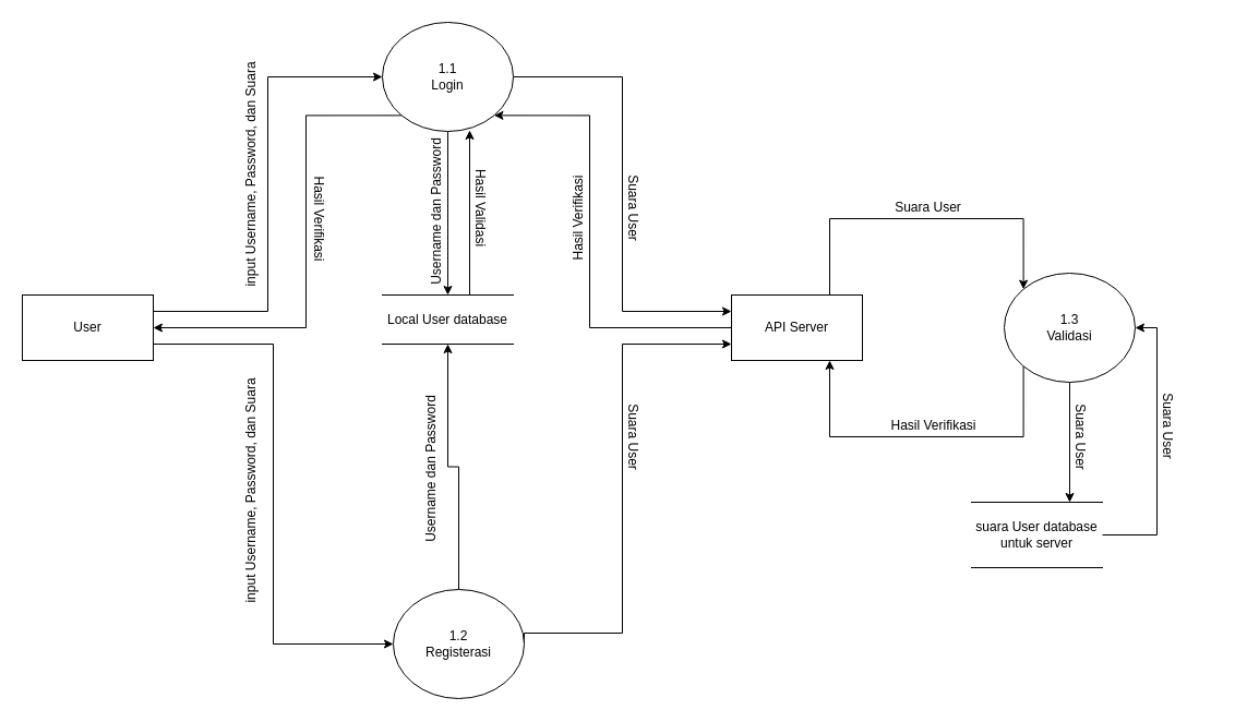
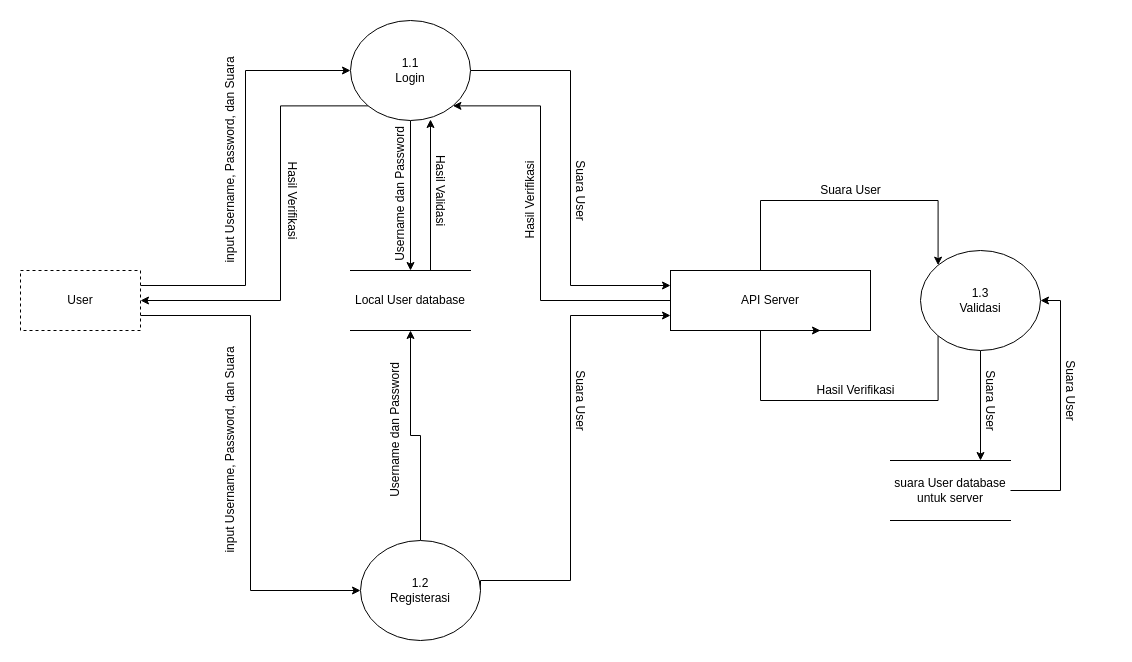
  <mxCell id="0" />
  <mxCell id="1" parent="0" />
  <mxCell id="2" style="edgeStyle=orthogonalEdgeStyle;rounded=0;orthogonalLoop=1;jettySize=auto;html=1;entryX=0;entryY=0.5;entryDx=0;entryDy=0;exitX=1;exitY=0.25;exitDx=0;exitDy=0;" parent="1" source="4" target="8" edge="1"><mxGeometry relative="1" as="geometry" /></mxCell>
  <mxCell id="3" style="edgeStyle=orthogonalEdgeStyle;rounded=0;orthogonalLoop=1;jettySize=auto;html=1;entryX=0;entryY=0.5;entryDx=0;entryDy=0;exitX=1;exitY=0.75;exitDx=0;exitDy=0;" parent="1" source="4" target="11" edge="1"><mxGeometry relative="1" as="geometry" /></mxCell>
- <mxCell id="4" value="User" style="rounded=0;whiteSpace=wrap;html=1;" parent="1" vertex="1"><mxGeometry x="20" y="270" width="120" height="60" as="geometry" /></mxCell>
+ <mxCell id="4" value="User" style="rounded=0;whiteSpace=wrap;html=1;dashed=1;" parent="1" vertex="1"><mxGeometry x="20" y="270" width="120" height="60" as="geometry" /></mxCell>
  <mxCell id="5" style="edgeStyle=orthogonalEdgeStyle;rounded=0;orthogonalLoop=1;jettySize=auto;html=1;entryX=0;entryY=0.25;entryDx=0;entryDy=0;" parent="1" source="8" target="14" edge="1"><mxGeometry relative="1" as="geometry"><Array as="points"><mxPoint x="570" y="70" /><mxPoint x="570" y="285" /></Array></mxGeometry></mxCell>
  <mxCell id="6" style="edgeStyle=orthogonalEdgeStyle;rounded=0;orthogonalLoop=1;jettySize=auto;html=1;exitX=0;exitY=1;exitDx=0;exitDy=0;entryX=1;entryY=0.5;entryDx=0;entryDy=0;" edge="1" parent="1" source="8" target="4"><mxGeometry relative="1" as="geometry"><Array as="points"><mxPoint x="280" y="105" /><mxPoint x="280" y="300" /></Array></mxGeometry></mxCell>
  <mxCell id="7" style="edgeStyle=orthogonalEdgeStyle;rounded=0;orthogonalLoop=1;jettySize=auto;html=1;entryX=0.5;entryY=0;entryDx=0;entryDy=0;" edge="1" parent="1" source="8" target="19"><mxGeometry relative="1" as="geometry" /></mxCell>
  <mxCell id="8" value="1.1&lt;br&gt;Login" style="ellipse;whiteSpace=wrap;html=1;" parent="1" vertex="1"><mxGeometry x="350" y="20" width="120" height="100" as="geometry" /></mxCell>
  <mxCell id="9" style="edgeStyle=orthogonalEdgeStyle;rounded=0;orthogonalLoop=1;jettySize=auto;html=1;entryX=0;entryY=0.75;entryDx=0;entryDy=0;exitX=1;exitY=0.5;exitDx=0;exitDy=0;" parent="1" source="11" target="14" edge="1"><mxGeometry relative="1" as="geometry"><Array as="points"><mxPoint x="570" y="580" /><mxPoint x="570" y="315" /></Array></mxGeometry></mxCell>
  <mxCell id="10" style="edgeStyle=orthogonalEdgeStyle;rounded=0;orthogonalLoop=1;jettySize=auto;html=1;entryX=0.5;entryY=1;entryDx=0;entryDy=0;" edge="1" parent="1" source="11" target="19"><mxGeometry relative="1" as="geometry"><Array as="points" /></mxGeometry></mxCell>
  <mxCell id="11" value="1.2&lt;br&gt;Registerasi" style="ellipse;whiteSpace=wrap;html=1;" parent="1" vertex="1"><mxGeometry x="360" y="540" width="120" height="100" as="geometry" /></mxCell>
  <mxCell id="12" style="edgeStyle=orthogonalEdgeStyle;rounded=0;orthogonalLoop=1;jettySize=auto;html=1;entryX=0;entryY=0;entryDx=0;entryDy=0;exitX=0.75;exitY=0;exitDx=0;exitDy=0;" parent="1" source="14" target="17" edge="1"><mxGeometry relative="1" as="geometry"><Array as="points"><mxPoint x="760" y="200" /><mxPoint x="938" y="200" /></Array></mxGeometry></mxCell>
  <mxCell id="13" style="edgeStyle=orthogonalEdgeStyle;rounded=0;orthogonalLoop=1;jettySize=auto;html=1;exitX=0;exitY=0.5;exitDx=0;exitDy=0;entryX=1;entryY=1;entryDx=0;entryDy=0;" edge="1" parent="1" source="14" target="8"><mxGeometry relative="1" as="geometry"><Array as="points"><mxPoint x="540" y="300" /><mxPoint x="540" y="105" /></Array></mxGeometry></mxCell>
- <mxCell id="14" value="API Server" style="rounded=0;whiteSpace=wrap;html=1;" parent="1" vertex="1"><mxGeometry x="670" y="270" width="120" height="60" as="geometry" /></mxCell>
+ <mxCell id="14" value="API Server" style="rounded=0;whiteSpace=wrap;html=1;" parent="1" vertex="1"><mxGeometry x="670" y="270" width="200" height="60" as="geometry" /></mxCell>
  <mxCell id="15" style="edgeStyle=orthogonalEdgeStyle;rounded=0;orthogonalLoop=1;jettySize=auto;html=1;entryX=0.75;entryY=1;entryDx=0;entryDy=0;exitX=0;exitY=1;exitDx=0;exitDy=0;" parent="1" source="17" target="14" edge="1"><mxGeometry relative="1" as="geometry"><Array as="points"><mxPoint x="938" y="400" /><mxPoint x="760" y="400" /></Array></mxGeometry></mxCell>
  <mxCell id="16" style="edgeStyle=orthogonalEdgeStyle;rounded=0;orthogonalLoop=1;jettySize=auto;html=1;exitX=0.5;exitY=1;exitDx=0;exitDy=0;entryX=0.75;entryY=0;entryDx=0;entryDy=0;" edge="1" parent="1" source="17" target="21"><mxGeometry relative="1" as="geometry"><Array as="points" /></mxGeometry></mxCell>
  <mxCell id="17" value="1.3&lt;br&gt;Validasi" style="ellipse;whiteSpace=wrap;html=1;" parent="1" vertex="1"><mxGeometry x="920" y="250" width="120" height="100" as="geometry" /></mxCell>
  <mxCell id="18" style="edgeStyle=orthogonalEdgeStyle;rounded=0;orthogonalLoop=1;jettySize=auto;html=1;exitX=0.75;exitY=0;exitDx=0;exitDy=0;" edge="1" parent="1" source="19"><mxGeometry relative="1" as="geometry"><mxPoint x="430" y="119" as="targetPoint" /><Array as="points"><mxPoint x="430" y="270" /></Array></mxGeometry></mxCell>
- <mxCell id="19" value="Local User database" style="shape=partialRectangle;whiteSpace=wrap;html=1;left=0;right=0;fillColor=none;" vertex="1" parent="1"><mxGeometry x="350" y="270" width="120" height="45" as="geometry" /></mxCell>
+ <mxCell id="19" value="Local User database" style="shape=partialRectangle;whiteSpace=wrap;html=1;left=0;right=0;fillColor=none;" vertex="1" parent="1"><mxGeometry x="350" y="270" width="120" height="60" as="geometry" /></mxCell>
  <mxCell id="20" style="edgeStyle=orthogonalEdgeStyle;rounded=0;orthogonalLoop=1;jettySize=auto;html=1;entryX=1;entryY=0.5;entryDx=0;entryDy=0;" edge="1" parent="1" source="21" target="17"><mxGeometry relative="1" as="geometry"><Array as="points"><mxPoint x="1060" y="490" /><mxPoint x="1060" y="300" /></Array></mxGeometry></mxCell>
  <mxCell id="21" value="suara User database untuk server" style="shape=partialRectangle;whiteSpace=wrap;html=1;left=0;right=0;fillColor=none;" vertex="1" parent="1"><mxGeometry x="890" y="460" width="120" height="60" as="geometry" /></mxCell>
  <mxCell id="22" value="input Username, Password, dan Suara" style="text;html=1;align=center;verticalAlign=middle;resizable=0;points=[];autosize=1;rotation=-90;" vertex="1" parent="1"><mxGeometry x="120" y="150" width="220" height="20" as="geometry" /></mxCell>
  <mxCell id="23" value="Username dan Password" style="text;html=1;align=center;verticalAlign=middle;resizable=0;points=[];autosize=1;rotation=-90;" vertex="1" parent="1"><mxGeometry x="325" y="184" width="150" height="20" as="geometry" /></mxCell>
  <mxCell id="24" value="Hasil Validasi" style="text;html=1;align=center;verticalAlign=middle;resizable=0;points=[];autosize=1;rotation=90;" vertex="1" parent="1"><mxGeometry x="395" y="180" width="90" height="20" as="geometry" /></mxCell>
  <mxCell id="25" value="Suara User" style="text;html=1;align=center;verticalAlign=middle;resizable=0;points=[];autosize=1;rotation=90;" vertex="1" parent="1"><mxGeometry x="950" y="390" width="80" height="20" as="geometry" /></mxCell>
  <mxCell id="26" value="Suara User" style="text;html=1;align=center;verticalAlign=middle;resizable=0;points=[];autosize=1;rotation=0;" vertex="1" parent="1"><mxGeometry x="810" y="180" width="80" height="20" as="geometry" /></mxCell>
  <mxCell id="27" value="Hasil Verifikasi" style="text;html=1;align=center;verticalAlign=middle;resizable=0;points=[];autosize=1;rotation=0;" vertex="1" parent="1"><mxGeometry x="810" y="380" width="90" height="20" as="geometry" /></mxCell>
  <mxCell id="28" value="Suara User" style="text;html=1;align=center;verticalAlign=middle;resizable=0;points=[];autosize=1;rotation=90;" vertex="1" parent="1"><mxGeometry x="540" y="390" width="80" height="20" as="geometry" /></mxCell>
  <mxCell id="29" value="input Username, Password, dan Suara" style="text;html=1;align=center;verticalAlign=middle;resizable=0;points=[];autosize=1;rotation=-90;" vertex="1" parent="1"><mxGeometry x="120" y="440" width="220" height="20" as="geometry" /></mxCell>
  <mxCell id="30" value="Username dan Password" style="text;html=1;align=center;verticalAlign=middle;resizable=0;points=[];autosize=1;rotation=-90;" vertex="1" parent="1"><mxGeometry x="320" y="420" width="150" height="20" as="geometry" /></mxCell>
  <mxCell id="31" value="Suara User" style="text;html=1;align=center;verticalAlign=middle;resizable=0;points=[];autosize=1;rotation=90;" vertex="1" parent="1"><mxGeometry x="1030" y="380" width="80" height="20" as="geometry" /></mxCell>
  <mxCell id="32" value="Suara User" style="text;html=1;align=center;verticalAlign=middle;resizable=0;points=[];autosize=1;rotation=90;" vertex="1" parent="1"><mxGeometry x="540" y="180" width="80" height="20" as="geometry" /></mxCell>
  <mxCell id="33" value="Hasil Verifikasi" style="text;html=1;align=center;verticalAlign=middle;resizable=0;points=[];autosize=1;rotation=-90;" vertex="1" parent="1"><mxGeometry x="485" y="190" width="90" height="20" as="geometry" /></mxCell>
  <mxCell id="34" value="Hasil Verifikasi" style="text;html=1;align=center;verticalAlign=middle;resizable=0;points=[];autosize=1;rotation=90;" vertex="1" parent="1"><mxGeometry x="247" y="190" width="90" height="20" as="geometry" /></mxCell>
